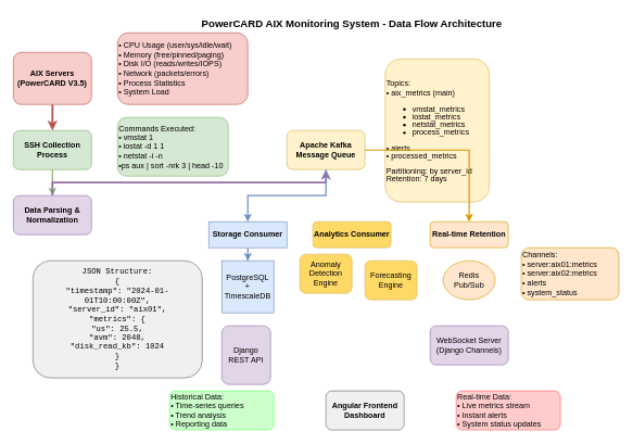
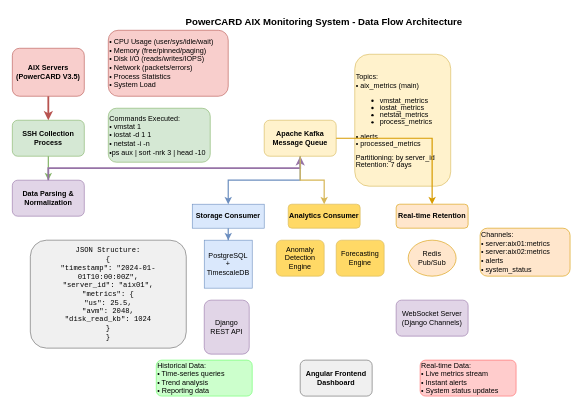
  <mxCell id="0" />
  <mxCell id="1" parent="0" />
  <mxCell id="2" value="PowerCARD AIX Monitoring System - Data Flow Architecture" style="text;html=1;strokeColor=none;fillColor=none;align=center;verticalAlign=middle;whiteSpace=wrap;rounded=0;fontSize=16;fontStyle=1;" parent="1" vertex="1"><mxGeometry x="290" y="20" width="500" height="30" as="geometry" /></mxCell>
  <mxCell id="3" value="AIX Servers&#10;(PowerCARD V3.5)" style="rounded=1;whiteSpace=wrap;html=1;fillColor=#f8cecc;strokeColor=#b85450;fontSize=12;fontStyle=1;" parent="1" vertex="1"><mxGeometry x="20" y="80" width="120" height="80" as="geometry" /></mxCell>
  <mxCell id="4" value="• CPU Usage (user/sys/idle/wait)&#10;• Memory (free/pinned/paging)&#10;• Disk I/O (reads/writes/IOPS)&#10;• Network (packets/errors)&#10;• Process Statistics&#10;• System Load" style="rounded=1;whiteSpace=wrap;html=1;fillColor=#f8cecc;strokeColor=#b85450;align=left;" parent="1" vertex="1"><mxGeometry x="180" y="50" width="200" height="110" as="geometry" /></mxCell>
  <mxCell id="5" value="SSH Collection&#10;Process" style="rounded=1;whiteSpace=wrap;html=1;fillColor=#d5e8d4;strokeColor=#82b366;fontSize=12;fontStyle=1;" parent="1" vertex="1"><mxGeometry x="20" y="200" width="120" height="60" as="geometry" /></mxCell>
  <mxCell id="6" value="Commands Executed:&lt;br&gt;• vmstat 1&amp;nbsp;&lt;br&gt;• iostat -d 1 1&lt;br&gt;• netstat -i -n&lt;br&gt;•ps aux | sort -nrk 3 | head -10" style="rounded=1;whiteSpace=wrap;html=1;fillColor=#d5e8d4;strokeColor=#82b366;align=left;fontStyle=0" parent="1" vertex="1"><mxGeometry x="180" y="180" width="170" height="90" as="geometry" /></mxCell>
  <mxCell id="7" value="Data Parsing &amp;&#10;Normalization" style="rounded=1;whiteSpace=wrap;html=1;fillColor=#e1d5e7;strokeColor=#9673a6;fontSize=12;fontStyle=1;" parent="1" vertex="1"><mxGeometry x="20" y="300" width="120" height="60" as="geometry" /></mxCell>
  <mxCell id="8" value="&lt;div style=&quot;&quot;&gt;&lt;span style=&quot;background-color: transparent;&quot;&gt;JSON Structure:&lt;/span&gt;&lt;/div&gt;&lt;div style=&quot;&quot;&gt;&lt;span style=&quot;background-color: transparent;&quot;&gt;{&lt;/span&gt;&lt;/div&gt;&lt;div style=&quot;&quot;&gt;&lt;span style=&quot;background-color: transparent;&quot;&gt;&quot;timestamp&quot;: &quot;2024-01-01T10:00:00Z&quot;,&lt;/span&gt;&lt;/div&gt;&lt;div style=&quot;&quot;&gt;&lt;span style=&quot;background-color: transparent;&quot;&gt;&quot;server_id&quot;: &quot;aix01&quot;,&lt;/span&gt;&lt;/div&gt;&lt;div style=&quot;&quot;&gt;&lt;span style=&quot;background-color: transparent;&quot;&gt;&quot;metrics&quot;: {&lt;/span&gt;&lt;/div&gt;&lt;div style=&quot;&quot;&gt;&lt;span style=&quot;background-color: transparent;&quot;&gt;&quot;us&quot;: 25.5,&lt;/span&gt;&lt;/div&gt;&lt;div style=&quot;&quot;&gt;&lt;span style=&quot;background-color: transparent;&quot;&gt;&quot;avm&quot;: 2048,&lt;/span&gt;&lt;/div&gt;&lt;div style=&quot;&quot;&gt;&lt;span style=&quot;background-color: transparent;&quot;&gt;&quot;disk_read_kb&quot;: 1024&lt;/span&gt;&lt;/div&gt;&lt;div style=&quot;&quot;&gt;&lt;span style=&quot;background-color: transparent;&quot;&gt;}&lt;/span&gt;&lt;/div&gt;&lt;div style=&quot;&quot;&gt;&lt;span style=&quot;background-color: transparent;&quot;&gt;}&lt;/span&gt;&lt;/div&gt;" style="rounded=1;whiteSpace=wrap;html=1;fillColor=#f0f0f0;strokeColor=#666666;align=center;fontFamily=Courier New;" parent="1" vertex="1"><mxGeometry x="50" y="400" width="260" height="180" as="geometry" /></mxCell>
  <mxCell id="9" value="Apache Kafka&#10;Message Queue" style="rounded=1;whiteSpace=wrap;html=1;fillColor=#fff2cc;strokeColor=#d6b656;fontSize=12;fontStyle=1;" parent="1" vertex="1"><mxGeometry x="440" y="200" width="120" height="60" as="geometry" /></mxCell>
  <mxCell id="10" value="Topics:&lt;br&gt;• aix_metrics (main)&lt;div style=&quot;line-height: 100%;&quot;&gt;&lt;ul&gt;&lt;li&gt;&lt;font color=&quot;#000000&quot;&gt;vmstat_metrics&lt;/font&gt;&lt;/li&gt;&lt;li&gt;&lt;font color=&quot;#000000&quot;&gt;iostat_metrics&lt;/font&gt;&lt;/li&gt;&lt;li&gt;&lt;font color=&quot;#000000&quot;&gt;netstat_metrics&lt;/font&gt;&lt;/li&gt;&lt;li&gt;&lt;font color=&quot;#000000&quot;&gt;process_metrics&lt;/font&gt;&lt;/li&gt;&lt;/ul&gt;• alerts&lt;br&gt;• processed_metrics&lt;br&gt;&lt;br&gt;Partitioning: by server_id&lt;br&gt;Retention: 7 days&lt;/div&gt;" style="rounded=1;whiteSpace=wrap;html=1;fillColor=#fff2cc;strokeColor=#d6b656;align=left;" parent="1" vertex="1"><mxGeometry x="591" y="90" width="160" height="220" as="geometry" /></mxCell>
  <mxCell id="11" value="Storage Consumer" style="whiteSpace=wrap;html=1;fillColor=#dae8fc;strokeColor=#6c8ebf;fontSize=12;fontStyle=1;rounded=0;" parent="1" vertex="1"><mxGeometry x="320" y="340" width="120" height="40" as="geometry" /></mxCell>
  <mxCell id="12" value="PostgreSQL&#10;+ TimescaleDB" style="cylinder3;whiteSpace=wrap;html=1;boundedLbl=1;backgroundOutline=1;size=15;fillColor=#dae8fc;strokeColor=#6c8ebf;" parent="1" vertex="1"><mxGeometry x="340" y="400" width="80" height="80" as="geometry" /></mxCell>
  <mxCell id="13" value="Analytics Consumer" style="rounded=1;whiteSpace=wrap;html=1;fillColor=#ffd966;strokeColor=#d6b656;fontSize=12;fontStyle=1;" parent="1" vertex="1"><mxGeometry x="480" y="340" width="120" height="40" as="geometry" /></mxCell>
- <mxCell id="14" value="Anomaly Detection&#10;Engine" style="rounded=1;whiteSpace=wrap;html=1;fillColor=#ffd966;strokeColor=#d6b656;" parent="1" vertex="1"><mxGeometry x="460" y="390" width="80" height="60" as="geometry" /></mxCell>
+ <mxCell id="14" value="Anomaly Detection&#10;Engine" style="rounded=1;whiteSpace=wrap;html=1;fillColor=#ffd966;strokeColor=#d6b656;" parent="1" vertex="1"><mxGeometry x="460" y="400" width="80" height="60" as="geometry" /></mxCell>
  <mxCell id="15" value="Forecasting&#10;Engine" style="rounded=1;whiteSpace=wrap;html=1;fillColor=#ffd966;strokeColor=#d6b656;" parent="1" vertex="1"><mxGeometry x="560" y="400" width="80" height="60" as="geometry" /></mxCell>
  <mxCell id="16" value="Real-time Retention" style="rounded=1;whiteSpace=wrap;html=1;fillColor=#ffe6cc;strokeColor=#d79b00;fontSize=12;fontStyle=1;" parent="1" vertex="1"><mxGeometry x="660" y="340" width="120" height="40" as="geometry" /></mxCell>
  <mxCell id="17" value="Redis&#10;Pub/Sub" style="ellipse;whiteSpace=wrap;html=1;fillColor=#ffe6cc;strokeColor=#d79b00;" parent="1" vertex="1"><mxGeometry x="680" y="400" width="80" height="60" as="geometry" /></mxCell>
  <mxCell id="18" value="Channels:&#10;• server:aix01:metrics&#10;• server:aix02:metrics&#10;• alerts&#10;• system_status" style="rounded=1;whiteSpace=wrap;html=1;fillColor=#ffe6cc;strokeColor=#d79b00;align=left;" parent="1" vertex="1"><mxGeometry x="800" y="380" width="150" height="80" as="geometry" /></mxCell>
  <mxCell id="19" value="WebSocket Server&#10;(Django Channels)" style="rounded=1;whiteSpace=wrap;html=1;fillColor=#e1d5e7;strokeColor=#9673a6;" parent="1" vertex="1"><mxGeometry x="660" y="500" width="120" height="60" as="geometry" /></mxCell>
  <mxCell id="20" value="Django REST API" style="rounded=1;whiteSpace=wrap;html=1;fillColor=#e1d5e7;strokeColor=#9673a6;" parent="1" vertex="1"><mxGeometry x="340" y="500" width="75" height="90" as="geometry" /></mxCell>
  <mxCell id="21" value="Angular Frontend&#10;Dashboard" style="rounded=1;whiteSpace=wrap;html=1;fillColor=#f0f0f0;strokeColor=#666666;fontSize=12;fontStyle=1;" parent="1" vertex="1"><mxGeometry x="500" y="600" width="120" height="60" as="geometry" /></mxCell>
  <mxCell id="22" value="Real-time Data:&#10;• Live metrics stream&#10;• Instant alerts&#10;• System status updates" style="rounded=1;whiteSpace=wrap;html=1;fillColor=#ffcccc;strokeColor=#ff6666;align=left;" parent="1" vertex="1"><mxGeometry x="700" y="600" width="160" height="60" as="geometry" /></mxCell>
  <mxCell id="23" value="Historical Data:&#10;• Time-series queries&#10;• Trend analysis&#10;• Reporting data" style="rounded=1;whiteSpace=wrap;html=1;fillColor=#ccffcc;strokeColor=#66ff66;align=left;" parent="1" vertex="1"><mxGeometry x="260" y="600" width="160" height="60" as="geometry" /></mxCell>
  <mxCell id="24" style="edgeStyle=orthogonalEdgeStyle;rounded=0;orthogonalLoop=1;jettySize=auto;html=1;strokeWidth=3;strokeColor=#b85450;" parent="1" source="3" target="5" edge="1"><mxGeometry relative="1" as="geometry" /></mxCell>
  <mxCell id="25" style="edgeStyle=orthogonalEdgeStyle;rounded=0;orthogonalLoop=1;jettySize=auto;html=1;strokeWidth=2;strokeColor=#82b366;" parent="1" source="5" target="7" edge="1"><mxGeometry relative="1" as="geometry" /></mxCell>
  <mxCell id="26" style="edgeStyle=orthogonalEdgeStyle;rounded=0;orthogonalLoop=1;jettySize=auto;html=1;strokeWidth=3;strokeColor=#9673a6;" parent="1" source="7" target="9" edge="1"><mxGeometry relative="1" as="geometry"><Array as="points"><mxPoint x="80" y="280" /><mxPoint x="500" y="280" /></Array></mxGeometry></mxCell>
  <mxCell id="27" style="edgeStyle=orthogonalEdgeStyle;rounded=0;orthogonalLoop=1;jettySize=auto;html=1;strokeWidth=2;strokeColor=#6c8ebf;" parent="1" source="9" target="11" edge="1"><mxGeometry relative="1" as="geometry" /></mxCell>
+ <mxCell id="28" style="edgeStyle=orthogonalEdgeStyle;rounded=0;orthogonalLoop=1;jettySize=auto;html=1;strokeWidth=2;strokeColor=#d6b656;" parent="1" source="9" target="13" edge="1"><mxGeometry relative="1" as="geometry" /></mxCell>
  <mxCell id="29" style="edgeStyle=orthogonalEdgeStyle;rounded=0;orthogonalLoop=1;jettySize=auto;html=1;strokeWidth=2;strokeColor=#d79b00;" parent="1" source="9" target="16" edge="1"><mxGeometry relative="1" as="geometry"><Array as="points"><mxPoint x="720" y="230" /></Array></mxGeometry></mxCell>
  <mxCell id="30" style="edgeStyle=orthogonalEdgeStyle;rounded=0;orthogonalLoop=1;jettySize=auto;html=1;strokeWidth=2;strokeColor=#6c8ebf;" parent="1" source="11" target="12" edge="1"><mxGeometry relative="1" as="geometry" /></mxCell>
